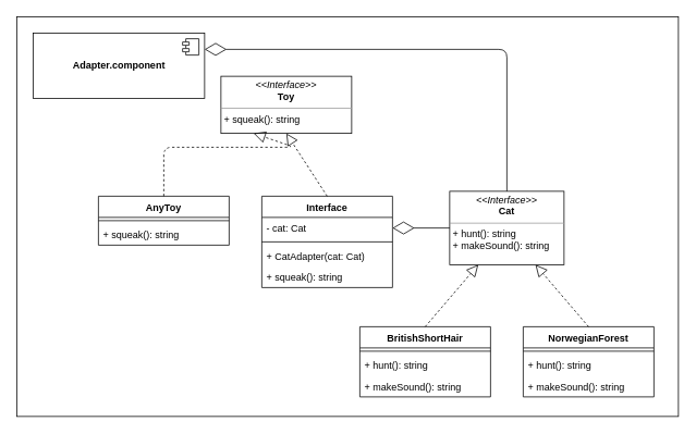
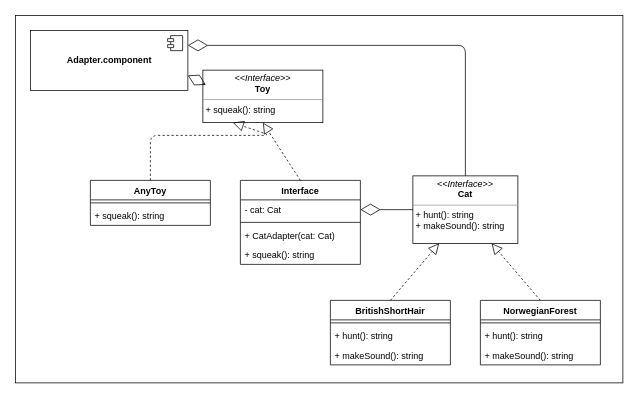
  <mxCell id="0" />
  <mxCell id="1" parent="0" />
  <mxCell id="2" value="" style="rounded=0;whiteSpace=wrap;html=1;" parent="1" vertex="1"><mxGeometry x="20" y="20" width="810" height="490" as="geometry" /></mxCell>
  <mxCell id="3" value="&lt;b&gt;Adapter.component&lt;/b&gt;" style="html=1;dropTarget=0;" parent="1" vertex="1"><mxGeometry x="40" y="40" width="210" height="80" as="geometry" /></mxCell>
  <mxCell id="4" value="" style="shape=module;jettyWidth=8;jettyHeight=4;" parent="3" vertex="1"><mxGeometry x="1" width="20" height="20" relative="1" as="geometry"><mxPoint x="-27" y="7" as="offset" /></mxGeometry></mxCell>
  <mxCell id="5" value="AnyToy" style="swimlane;fontStyle=1;align=center;verticalAlign=top;childLayout=stackLayout;horizontal=1;startSize=26;horizontalStack=0;resizeParent=1;resizeParentMax=0;resizeLast=0;collapsible=1;marginBottom=0;" parent="1" vertex="1"><mxGeometry x="120" y="240" width="160" height="60" as="geometry" /></mxCell>
  <mxCell id="6" value="" style="line;strokeWidth=1;fillColor=none;align=left;verticalAlign=middle;spacingTop=-1;spacingLeft=3;spacingRight=3;rotatable=0;labelPosition=right;points=[];portConstraint=eastwest;" parent="5" vertex="1"><mxGeometry y="26" width="160" height="8" as="geometry" /></mxCell>
  <mxCell id="7" value="+ squeak(): string" style="text;strokeColor=none;fillColor=none;align=left;verticalAlign=top;spacingLeft=4;spacingRight=4;overflow=hidden;rotatable=0;points=[[0,0.5],[1,0.5]];portConstraint=eastwest;" parent="5" vertex="1"><mxGeometry y="34" width="160" height="26" as="geometry" /></mxCell>
  <mxCell id="8" value="Interface" style="swimlane;fontStyle=1;align=center;verticalAlign=top;childLayout=stackLayout;horizontal=1;startSize=26;horizontalStack=0;resizeParent=1;resizeParentMax=0;resizeLast=0;collapsible=1;marginBottom=0;" parent="1" vertex="1"><mxGeometry x="320" y="240" width="160" height="112" as="geometry" /></mxCell>
  <mxCell id="9" value="- cat: Cat" style="text;strokeColor=none;fillColor=none;align=left;verticalAlign=top;spacingLeft=4;spacingRight=4;overflow=hidden;rotatable=0;points=[[0,0.5],[1,0.5]];portConstraint=eastwest;" parent="8" vertex="1"><mxGeometry y="26" width="160" height="26" as="geometry" /></mxCell>
  <mxCell id="10" value="" style="line;strokeWidth=1;fillColor=none;align=left;verticalAlign=middle;spacingTop=-1;spacingLeft=3;spacingRight=3;rotatable=0;labelPosition=right;points=[];portConstraint=eastwest;" parent="8" vertex="1"><mxGeometry y="52" width="160" height="8" as="geometry" /></mxCell>
  <mxCell id="11" value="+ CatAdapter(cat: Cat)" style="text;strokeColor=none;fillColor=none;align=left;verticalAlign=top;spacingLeft=4;spacingRight=4;overflow=hidden;rotatable=0;points=[[0,0.5],[1,0.5]];portConstraint=eastwest;" parent="8" vertex="1"><mxGeometry y="60" width="160" height="26" as="geometry" /></mxCell>
  <mxCell id="12" value="+ squeak(): string" style="text;strokeColor=none;fillColor=none;align=left;verticalAlign=top;spacingLeft=4;spacingRight=4;overflow=hidden;rotatable=0;points=[[0,0.5],[1,0.5]];portConstraint=eastwest;" parent="8" vertex="1"><mxGeometry y="86" width="160" height="26" as="geometry" /></mxCell>
  <mxCell id="13" value="&lt;p style=&quot;margin: 0px ; margin-top: 4px ; text-align: center&quot;&gt;&lt;i&gt;&amp;lt;&amp;lt;Interface&amp;gt;&amp;gt;&lt;/i&gt;&lt;br&gt;&lt;span style=&quot;font-weight: 700&quot;&gt;Toy&lt;/span&gt;&lt;br&gt;&lt;/p&gt;&lt;hr size=&quot;1&quot;&gt;&lt;p style=&quot;margin: 0px ; margin-left: 4px&quot;&gt;+ squeak(): string&lt;br&gt;&lt;/p&gt;" style="verticalAlign=top;align=left;overflow=fill;fontSize=12;fontFamily=Helvetica;html=1;" parent="1" vertex="1"><mxGeometry x="270" y="93" width="160" height="70" as="geometry" /></mxCell>
  <mxCell id="14" value="" style="endArrow=block;dashed=1;endFill=0;endSize=12;html=1;entryX=0.5;entryY=1;entryDx=0;entryDy=0;exitX=0.5;exitY=0;exitDx=0;exitDy=0;" parent="1" source="8" target="13" edge="1"><mxGeometry width="160" relative="1" as="geometry"><mxPoint x="290" y="410" as="sourcePoint" /><mxPoint x="450" y="410" as="targetPoint" /></mxGeometry></mxCell>
  <mxCell id="15" value="" style="endArrow=block;dashed=1;endFill=0;endSize=12;html=1;entryX=0.25;entryY=1;entryDx=0;entryDy=0;exitX=0.5;exitY=0;exitDx=0;exitDy=0;" parent="1" source="5" target="13" edge="1"><mxGeometry width="160" relative="1" as="geometry"><mxPoint x="170" y="190" as="sourcePoint" /><mxPoint x="330" y="190" as="targetPoint" /><Array as="points"><mxPoint x="200" y="180" /><mxPoint x="360" y="180" /></Array></mxGeometry></mxCell>
  <mxCell id="16" value="&lt;p style=&quot;margin: 0px ; margin-top: 4px ; text-align: center&quot;&gt;&lt;i&gt;&amp;lt;&amp;lt;Interface&amp;gt;&amp;gt;&lt;/i&gt;&lt;br&gt;&lt;b&gt;Cat&lt;/b&gt;&lt;/p&gt;&lt;hr size=&quot;1&quot;&gt;&lt;p style=&quot;margin: 0px ; margin-left: 4px&quot;&gt;+ hunt(): string&lt;br&gt;+ makeSound(): string&lt;/p&gt;" style="verticalAlign=top;align=left;overflow=fill;fontSize=12;fontFamily=Helvetica;html=1;" parent="1" vertex="1"><mxGeometry x="550" y="234" width="140" height="90" as="geometry" /></mxCell>
  <mxCell id="17" value="" style="endArrow=diamondThin;endFill=0;endSize=24;html=1;entryX=1;entryY=0.5;entryDx=0;entryDy=0;exitX=0;exitY=0.5;exitDx=0;exitDy=0;" parent="1" source="16" target="9" edge="1"><mxGeometry width="160" relative="1" as="geometry"><mxPoint x="390" y="400" as="sourcePoint" /><mxPoint x="550" y="400" as="targetPoint" /></mxGeometry></mxCell>
  <mxCell id="18" value="BritishShortHair" style="swimlane;fontStyle=1;align=center;verticalAlign=top;childLayout=stackLayout;horizontal=1;startSize=26;horizontalStack=0;resizeParent=1;resizeParentMax=0;resizeLast=0;collapsible=1;marginBottom=0;" parent="1" vertex="1"><mxGeometry x="440" y="400" width="160" height="86" as="geometry" /></mxCell>
  <mxCell id="19" value="" style="line;strokeWidth=1;fillColor=none;align=left;verticalAlign=middle;spacingTop=-1;spacingLeft=3;spacingRight=3;rotatable=0;labelPosition=right;points=[];portConstraint=eastwest;" parent="18" vertex="1"><mxGeometry y="26" width="160" height="8" as="geometry" /></mxCell>
  <mxCell id="20" value="+ hunt(): string" style="text;strokeColor=none;fillColor=none;align=left;verticalAlign=top;spacingLeft=4;spacingRight=4;overflow=hidden;rotatable=0;points=[[0,0.5],[1,0.5]];portConstraint=eastwest;" parent="18" vertex="1"><mxGeometry y="34" width="160" height="26" as="geometry" /></mxCell>
  <mxCell id="21" value="+ makeSound(): string" style="text;strokeColor=none;fillColor=none;align=left;verticalAlign=top;spacingLeft=4;spacingRight=4;overflow=hidden;rotatable=0;points=[[0,0.5],[1,0.5]];portConstraint=eastwest;" parent="18" vertex="1"><mxGeometry y="60" width="160" height="26" as="geometry" /></mxCell>
  <mxCell id="22" value="NorwegianForest" style="swimlane;fontStyle=1;align=center;verticalAlign=top;childLayout=stackLayout;horizontal=1;startSize=26;horizontalStack=0;resizeParent=1;resizeParentMax=0;resizeLast=0;collapsible=1;marginBottom=0;" parent="1" vertex="1"><mxGeometry x="640" y="400" width="160" height="86" as="geometry" /></mxCell>
  <mxCell id="23" value="" style="line;strokeWidth=1;fillColor=none;align=left;verticalAlign=middle;spacingTop=-1;spacingLeft=3;spacingRight=3;rotatable=0;labelPosition=right;points=[];portConstraint=eastwest;" parent="22" vertex="1"><mxGeometry y="26" width="160" height="8" as="geometry" /></mxCell>
  <mxCell id="24" value="+ hunt(): string" style="text;strokeColor=none;fillColor=none;align=left;verticalAlign=top;spacingLeft=4;spacingRight=4;overflow=hidden;rotatable=0;points=[[0,0.5],[1,0.5]];portConstraint=eastwest;" parent="22" vertex="1"><mxGeometry y="34" width="160" height="26" as="geometry" /></mxCell>
  <mxCell id="25" value="+ makeSound(): string" style="text;strokeColor=none;fillColor=none;align=left;verticalAlign=top;spacingLeft=4;spacingRight=4;overflow=hidden;rotatable=0;points=[[0,0.5],[1,0.5]];portConstraint=eastwest;" parent="22" vertex="1"><mxGeometry y="60" width="160" height="26" as="geometry" /></mxCell>
  <mxCell id="26" value="" style="endArrow=block;dashed=1;endFill=0;endSize=12;html=1;entryX=0.25;entryY=1;entryDx=0;entryDy=0;exitX=0.5;exitY=0;exitDx=0;exitDy=0;" parent="1" source="18" target="16" edge="1"><mxGeometry width="160" relative="1" as="geometry"><mxPoint x="600" y="560" as="sourcePoint" /><mxPoint x="760" y="560" as="targetPoint" /></mxGeometry></mxCell>
  <mxCell id="27" value="" style="endArrow=block;dashed=1;endFill=0;endSize=12;html=1;entryX=0.75;entryY=1;entryDx=0;entryDy=0;exitX=0.5;exitY=0;exitDx=0;exitDy=0;" parent="1" source="22" target="16" edge="1"><mxGeometry width="160" relative="1" as="geometry"><mxPoint x="690" y="580" as="sourcePoint" /><mxPoint x="850" y="580" as="targetPoint" /></mxGeometry></mxCell>
+ <mxCell id="28" value="" style="endArrow=diamondThin;endFill=0;endSize=24;html=1;entryX=1;entryY=0.75;entryDx=0;entryDy=0;exitX=0;exitY=0.25;exitDx=0;exitDy=0;" parent="1" source="13" target="3" edge="1"><mxGeometry width="160" relative="1" as="geometry"><mxPoint x="300" y="10" as="sourcePoint" /><mxPoint x="460" y="10" as="targetPoint" /></mxGeometry></mxCell>
  <mxCell id="29" value="" style="endArrow=diamondThin;endFill=0;endSize=24;html=1;entryX=1;entryY=0.25;entryDx=0;entryDy=0;exitX=0.5;exitY=0;exitDx=0;exitDy=0;" parent="1" source="16" target="3" edge="1"><mxGeometry width="160" relative="1" as="geometry"><mxPoint x="470" y="40" as="sourcePoint" /><mxPoint x="630" y="40" as="targetPoint" /><Array as="points"><mxPoint x="620" y="60" /></Array></mxGeometry></mxCell>
